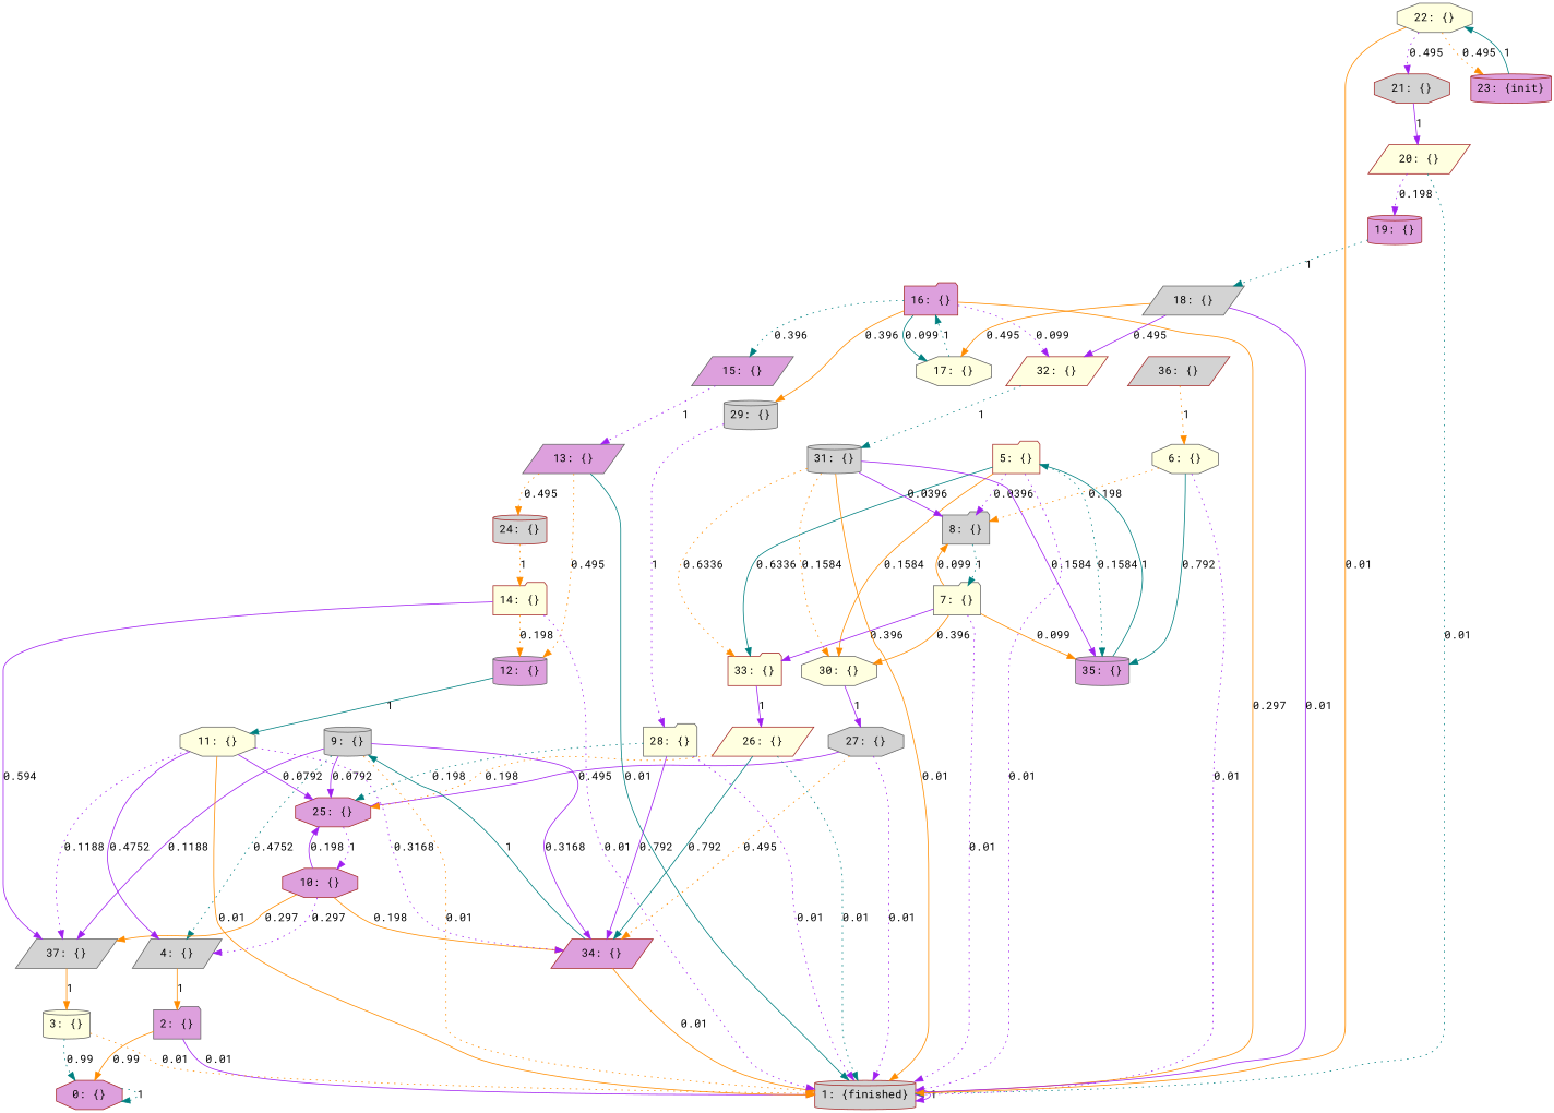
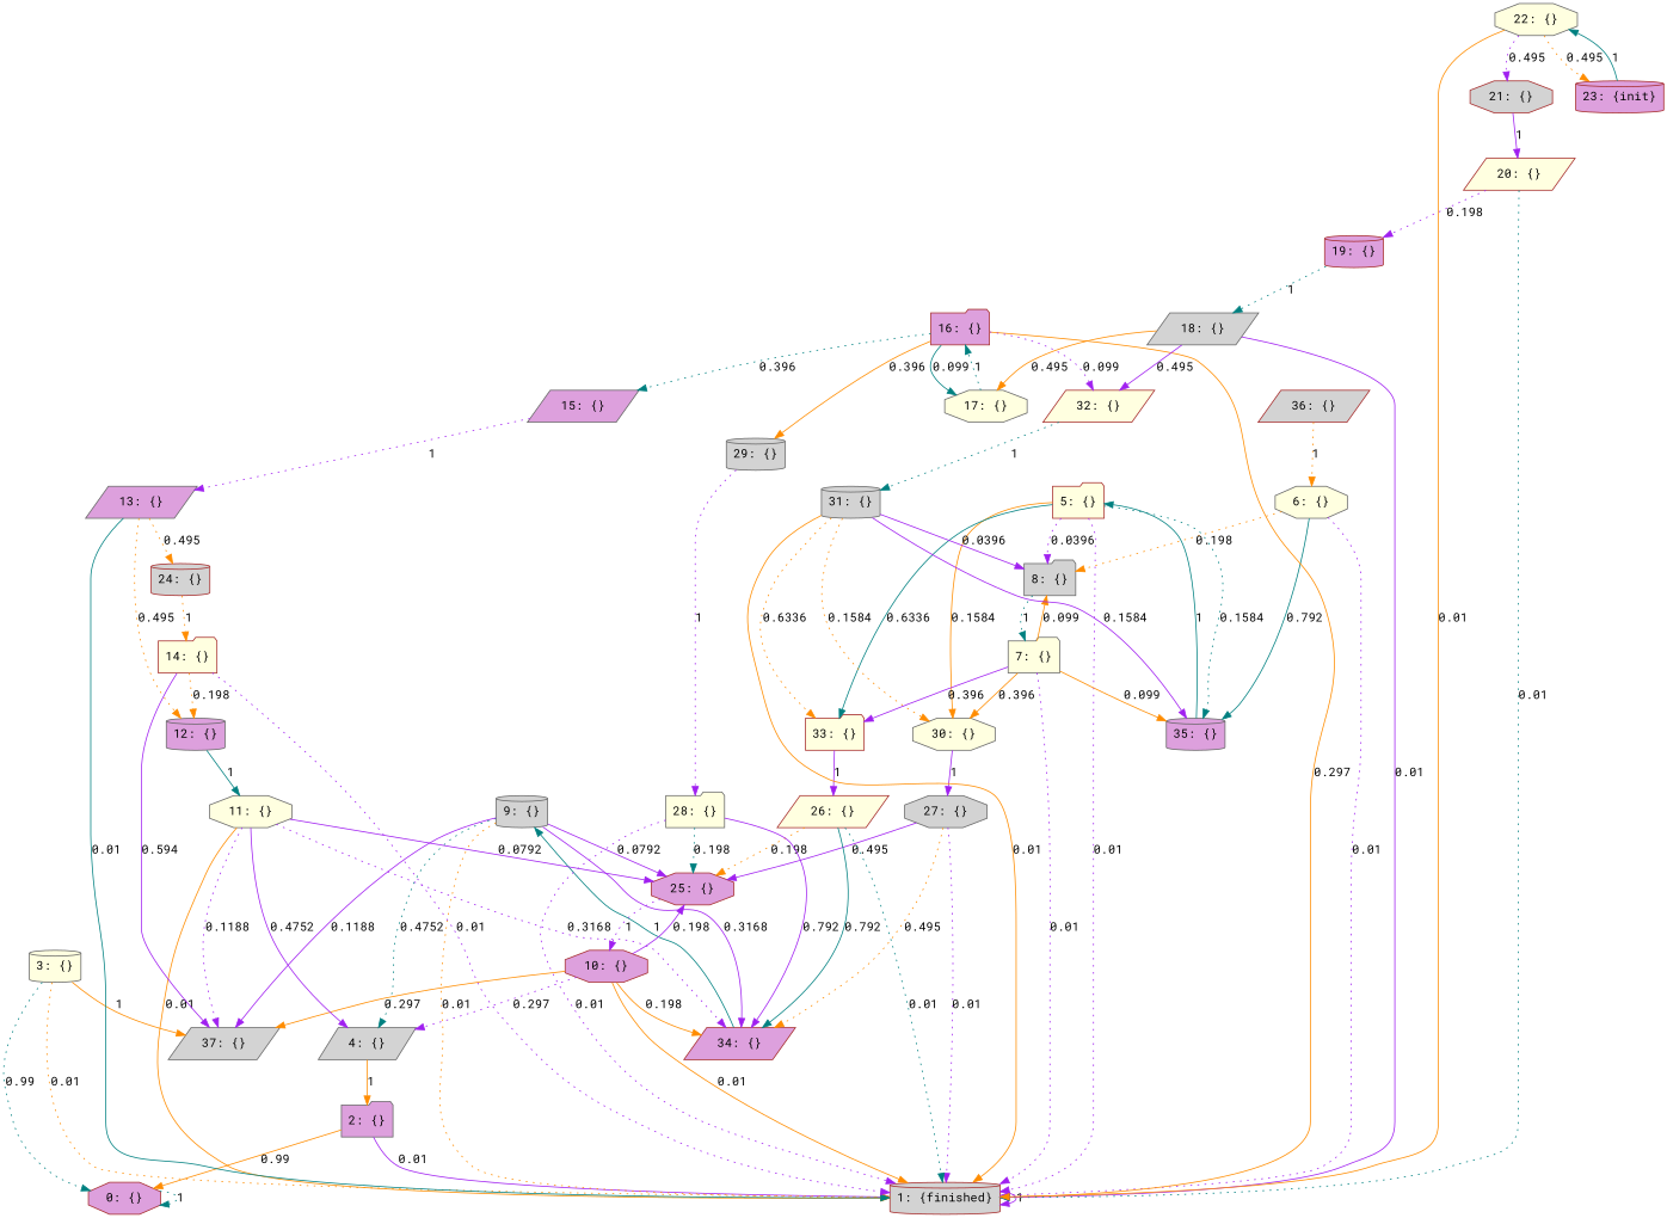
  digraph {
    fontname="Roboto Mono"
    node [color=gray40 fillcolor=lightyellow fontname="Roboto Mono" shape=octagon style=filled]
    edge [color=purple fontname="Roboto Mono" style=solid]
    n1 [color=brown fillcolor=plum label="0: {}"]
    n2 [color=brown fillcolor=lightgrey label="1: {finished}" shape=cylinder]
    n3 [fillcolor=plum label="2: {}" shape=folder]
    n4 [label="3: {}" shape=cylinder]
    n5 [fillcolor=lightgrey label="4: {}" shape=parallelogram]
    n6 [color=brown label="5: {}" shape=folder]
    n7 [fillcolor=lightgrey label="8: {}" shape=folder]
    n8 [label="30: {}"]
    n9 [color=brown label="33: {}" shape=folder]
    n10 [fillcolor=plum label="35: {}" shape=cylinder]
    n11 [label="7: {}" shape=folder]
    n12 [fillcolor=lightgrey label="27: {}"]
    n13 [color=brown label="26: {}" shape=parallelogram]
    n14 [label="6: {}"]
    n15 [fillcolor=lightgrey label="9: {}" shape=cylinder]
    n16 [color=brown fillcolor=plum label="25: {}"]
    n17 [color=brown fillcolor=plum label="34: {}" shape=parallelogram]
    n18 [fillcolor=lightgrey label="37: {}" shape=parallelogram]
    n19 [color=brown fillcolor=plum label="10: {}"]
    n20 [label="11: {}"]
    n21 [fillcolor=plum label="12: {}" shape=cylinder]
    n22 [fillcolor=plum label="13: {}" shape=parallelogram]
    n23 [color=brown fillcolor=lightgrey label="24: {}" shape=cylinder]
    n24 [color=brown label="14: {}" shape=folder]
    n25 [fillcolor=plum label="15: {}" shape=parallelogram]
    n26 [color=brown fillcolor=plum label="16: {}" shape=folder]
    n27 [label="17: {}"]
    n28 [fillcolor=lightgrey label="29: {}" shape=cylinder]
    n29 [color=brown label="32: {}" shape=parallelogram]
    n30 [label="28: {}" shape=folder]
    n31 [fillcolor=lightgrey label="31: {}" shape=cylinder]
    n32 [fillcolor=lightgrey label="18: {}" shape=parallelogram]
    n33 [color=brown fillcolor=plum label="19: {}" shape=cylinder]
    n34 [color=brown label="20: {}" shape=parallelogram]
    n35 [color=brown fillcolor=lightgrey label="36: {}" shape=parallelogram]
    n36 [color=brown fillcolor=lightgrey label="21: {}"]
    n37 [label="22: {}"]
    n38 [color=brown fillcolor=plum label="23: {init}" shape=cylinder]
    n1 -> n1 [color=teal label=1 style=dotted]
    n2 -> n2 [label=1]
    n3 -> n1 [color=darkorange label=0.99]
    n3 -> n2 [label=0.01]
    n4 -> n1 [color=teal label=0.99 style=dotted]
    n4 -> n2 [color=darkorange label=0.01 style=dotted]
    n5 -> n3 [color=darkorange label=1]
    n6 -> n2 [label=0.01 style=dotted]
    n6 -> n7 [label=0.0396 style=dotted]
    n6 -> n8 [color=darkorange label=0.1584]
    n6 -> n9 [color=teal label=0.6336]
    n6 -> n10 [color=teal label=0.1584 style=dotted]
    n7 -> n11 [color=teal label=1 style=dotted]
    n8 -> n12 [label=1]
    n9 -> n13 [label=1]
    n10 -> n6 [color=teal label=1]
    n11 -> n2 [label=0.01 style=dotted]
    n11 -> n7 [color=darkorange label=0.099]
    n11 -> n8 [color=darkorange label=0.396]
    n11 -> n9 [label=0.396]
    n11 -> n10 [color=darkorange label=0.099]
    n12 -> n2 [label=0.01 style=dotted]
    n12 -> n16 [label=0.495]
    n12 -> n17 [color=darkorange label=0.495 style=dotted]
    n13 -> n2 [color=teal label=0.01 style=dotted]
    n13 -> n16 [color=darkorange label=0.198 style=dotted]
    n13 -> n17 [color=teal label=0.792]
    n14 -> n2 [label=0.01 style=dotted]
    n14 -> n7 [color=darkorange label=0.198 style=dotted]
    n14 -> n10 [color=teal label=0.792]
    n15 -> n2 [color=darkorange label=0.01 style=dotted]
    n15 -> n5 [color=teal label=0.4752 style=dotted]
    n15 -> n16 [label=0.0792]
    n15 -> n17 [label=0.3168]
    n15 -> n18 [label=0.1188]
    n16 -> n19 [label=1 style=dotted]
    n17 -> n15 [color=teal label=1]
-   n18 -> n4 [color=darkorange label=1]
-   n17 -> n2 [color=darkorange label=0.01]
+   n4 -> n18 [color=darkorange label=1]
+   n19 -> n2 [color=darkorange label=0.01]
    n19 -> n5 [label=0.297 style=dotted]
    n19 -> n16 [label=0.198]
    n19 -> n17 [color=darkorange label=0.198]
    n19 -> n18 [color=darkorange label=0.297]
    n20 -> n2 [color=darkorange label=0.01]
    n20 -> n5 [label=0.4752]
    n20 -> n16 [label=0.0792]
    n20 -> n17 [label=0.3168 style=dotted]
    n20 -> n18 [label=0.1188 style=dotted]
    n21 -> n20 [color=teal label=1]
    n22 -> n2 [color=teal label=0.01]
    n22 -> n21 [color=darkorange label=0.495 style=dotted]
    n22 -> n23 [color=darkorange label=0.495 style=dotted]
    n23 -> n24 [color=darkorange label=1 style=dotted]
    n24 -> n2 [label=0.01 style=dotted]
    n24 -> n18 [label=0.594]
    n24 -> n21 [color=darkorange label=0.198 style=dotted]
    n25 -> n22 [label=1 style=dotted]
    n26 -> n2 [color=darkorange label=0.297]
    n26 -> n25 [color=teal label=0.396 style=dotted]
    n26 -> n27 [color=teal label=0.099]
    n26 -> n28 [color=darkorange label=0.396]
    n26 -> n29 [label=0.099 style=dotted]
    n27 -> n26 [color=teal label=1 style=dotted]
    n28 -> n30 [label=1 style=dotted]
    n29 -> n31 [color=teal label=1 style=dotted]
    n30 -> n2 [label=0.01 style=dotted]
    n30 -> n16 [color=teal label=0.198 style=dotted]
    n30 -> n17 [label=0.792]
    n31 -> n2 [color=darkorange label=0.01]
    n31 -> n7 [label=0.0396]
    n31 -> n8 [color=darkorange label=0.1584 style=dotted]
    n31 -> n9 [color=darkorange label=0.6336 style=dotted]
    n31 -> n10 [label=0.1584]
    n32 -> n2 [label=0.01]
    n32 -> n27 [color=darkorange label=0.495]
    n32 -> n29 [label=0.495]
    n33 -> n32 [color=teal label=1 style=dotted]
    n34 -> n2 [color=teal label=0.01 style=dotted]
    n34 -> n33 [label=0.198 style=dotted]
    n35 -> n14 [color=darkorange label=1 style=dotted]
    n36 -> n34 [label=1]
    n37 -> n2 [color=darkorange label=0.01]
    n37 -> n36 [label=0.495 style=dotted]
    n37 -> n38 [color=darkorange label=0.495 style=dotted]
    n38 -> n37 [color=teal label=1]
  }
